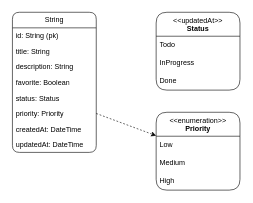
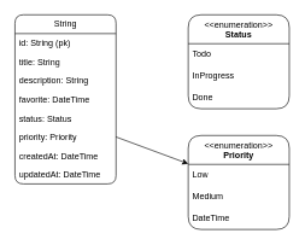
  <mxCell id="0" />
  <mxCell id="1" parent="0" />
  <mxCell id="2" value="String" style="swimlane;fontStyle=0;childLayout=stackLayout;horizontal=1;startSize=26;fillColor=none;horizontalStack=0;resizeParent=1;resizeParentMax=0;resizeLast=0;collapsible=1;marginBottom=0;whiteSpace=wrap;html=1;rounded=1;" vertex="1" parent="1"><mxGeometry x="20" y="20" width="140" height="234" as="geometry" /></mxCell>
  <mxCell id="3" value="id: String (pk)" style="text;strokeColor=none;fillColor=none;align=left;verticalAlign=top;spacingLeft=4;spacingRight=4;overflow=hidden;rotatable=0;points=[[0,0.5],[1,0.5]];portConstraint=eastwest;whiteSpace=wrap;html=1;rounded=1;" vertex="1" parent="2"><mxGeometry y="26" width="140" height="26" as="geometry" /></mxCell>
  <mxCell id="4" value="title: String" style="text;strokeColor=none;fillColor=none;align=left;verticalAlign=top;spacingLeft=4;spacingRight=4;overflow=hidden;rotatable=0;points=[[0,0.5],[1,0.5]];portConstraint=eastwest;whiteSpace=wrap;html=1;rounded=1;" vertex="1" parent="2"><mxGeometry y="52" width="140" height="26" as="geometry" /></mxCell>
  <mxCell id="5" value="description: String" style="text;strokeColor=none;fillColor=none;align=left;verticalAlign=top;spacingLeft=4;spacingRight=4;overflow=hidden;rotatable=0;points=[[0,0.5],[1,0.5]];portConstraint=eastwest;whiteSpace=wrap;html=1;rounded=1;" vertex="1" parent="2"><mxGeometry y="78" width="140" height="26" as="geometry" /></mxCell>
- <mxCell id="6" value="favorite: Boolean" style="text;strokeColor=none;fillColor=none;align=left;verticalAlign=top;spacingLeft=4;spacingRight=4;overflow=hidden;rotatable=0;points=[[0,0.5],[1,0.5]];portConstraint=eastwest;whiteSpace=wrap;html=1;rounded=1;" vertex="1" parent="2"><mxGeometry y="104" width="140" height="26" as="geometry" /></mxCell>
+ <mxCell id="6" value="favorite: DateTime" style="text;strokeColor=none;fillColor=none;align=left;verticalAlign=top;spacingLeft=4;spacingRight=4;overflow=hidden;rotatable=0;points=[[0,0.5],[1,0.5]];portConstraint=eastwest;whiteSpace=wrap;html=1;rounded=1;" vertex="1" parent="2"><mxGeometry y="104" width="140" height="26" as="geometry" /></mxCell>
  <mxCell id="7" value="status: Status" style="text;strokeColor=none;fillColor=none;align=left;verticalAlign=top;spacingLeft=4;spacingRight=4;overflow=hidden;rotatable=0;points=[[0,0.5],[1,0.5]];portConstraint=eastwest;whiteSpace=wrap;html=1;rounded=1;" vertex="1" parent="2"><mxGeometry y="130" width="140" height="26" as="geometry" /></mxCell>
  <mxCell id="8" value="priority: Priority" style="text;strokeColor=none;fillColor=none;align=left;verticalAlign=top;spacingLeft=4;spacingRight=4;overflow=hidden;rotatable=0;points=[[0,0.5],[1,0.5]];portConstraint=eastwest;whiteSpace=wrap;html=1;rounded=1;" vertex="1" parent="2"><mxGeometry y="156" width="140" height="26" as="geometry" /></mxCell>
  <mxCell id="9" value="createdAt: DateTime" style="text;strokeColor=none;fillColor=none;align=left;verticalAlign=top;spacingLeft=4;spacingRight=4;overflow=hidden;rotatable=0;points=[[0,0.5],[1,0.5]];portConstraint=eastwest;whiteSpace=wrap;html=1;rounded=1;" vertex="1" parent="2"><mxGeometry y="182" width="140" height="26" as="geometry" /></mxCell>
  <mxCell id="10" value="updatedAt: DateTime" style="text;strokeColor=none;fillColor=none;align=left;verticalAlign=top;spacingLeft=4;spacingRight=4;overflow=hidden;rotatable=0;points=[[0,0.5],[1,0.5]];portConstraint=eastwest;whiteSpace=wrap;html=1;rounded=1;" vertex="1" parent="2"><mxGeometry y="208" width="140" height="26" as="geometry" /></mxCell>
- <mxCell id="11" value="&amp;lt;&amp;lt;updatedAt&amp;gt;&amp;gt;&lt;br&gt;&lt;b&gt;Status&lt;/b&gt;" style="swimlane;fontStyle=0;align=center;verticalAlign=top;childLayout=stackLayout;horizontal=1;startSize=40;horizontalStack=0;resizeParent=1;resizeParentMax=0;resizeLast=0;collapsible=0;marginBottom=0;html=1;whiteSpace=wrap;rounded=1;" vertex="1" parent="1"><mxGeometry x="260" y="20" width="140" height="130" as="geometry" /></mxCell>
+ <mxCell id="11" value="&amp;lt;&amp;lt;enumeration&amp;gt;&amp;gt;&lt;br&gt;&lt;b&gt;Status&lt;/b&gt;" style="swimlane;fontStyle=0;align=center;verticalAlign=top;childLayout=stackLayout;horizontal=1;startSize=40;horizontalStack=0;resizeParent=1;resizeParentMax=0;resizeLast=0;collapsible=0;marginBottom=0;html=1;whiteSpace=wrap;rounded=1;" vertex="1" parent="1"><mxGeometry x="260" y="20" width="140" height="130" as="geometry" /></mxCell>
  <mxCell id="12" value="Todo" style="text;html=1;strokeColor=none;fillColor=none;align=left;verticalAlign=middle;spacingLeft=4;spacingRight=4;overflow=hidden;rotatable=0;points=[[0,0.5],[1,0.5]];portConstraint=eastwest;whiteSpace=wrap;rounded=1;" vertex="1" parent="11"><mxGeometry y="40" width="140" height="30" as="geometry" /></mxCell>
  <mxCell id="13" value="InProgress" style="text;html=1;strokeColor=none;fillColor=none;align=left;verticalAlign=middle;spacingLeft=4;spacingRight=4;overflow=hidden;rotatable=0;points=[[0,0.5],[1,0.5]];portConstraint=eastwest;whiteSpace=wrap;rounded=1;" vertex="1" parent="11"><mxGeometry y="70" width="140" height="30" as="geometry" /></mxCell>
  <mxCell id="14" value="Done" style="text;html=1;strokeColor=none;fillColor=none;align=left;verticalAlign=middle;spacingLeft=4;spacingRight=4;overflow=hidden;rotatable=0;points=[[0,0.5],[1,0.5]];portConstraint=eastwest;whiteSpace=wrap;rounded=1;" vertex="1" parent="11"><mxGeometry y="100" width="140" height="30" as="geometry" /></mxCell>
  <mxCell id="15" value="&amp;lt;&amp;lt;enumeration&amp;gt;&amp;gt;&lt;br&gt;&lt;b&gt;Priority&lt;/b&gt;" style="swimlane;fontStyle=0;align=center;verticalAlign=top;childLayout=stackLayout;horizontal=1;startSize=40;horizontalStack=0;resizeParent=1;resizeParentMax=0;resizeLast=0;collapsible=0;marginBottom=0;html=1;whiteSpace=wrap;rounded=1;" vertex="1" parent="1"><mxGeometry x="260" y="187" width="140" height="130" as="geometry" /></mxCell>
  <mxCell id="16" value="Low" style="text;html=1;strokeColor=none;fillColor=none;align=left;verticalAlign=middle;spacingLeft=4;spacingRight=4;overflow=hidden;rotatable=0;points=[[0,0.5],[1,0.5]];portConstraint=eastwest;whiteSpace=wrap;rounded=1;" vertex="1" parent="15"><mxGeometry y="40" width="140" height="30" as="geometry" /></mxCell>
  <mxCell id="17" value="Medium" style="text;html=1;strokeColor=none;fillColor=none;align=left;verticalAlign=middle;spacingLeft=4;spacingRight=4;overflow=hidden;rotatable=0;points=[[0,0.5],[1,0.5]];portConstraint=eastwest;whiteSpace=wrap;rounded=1;" vertex="1" parent="15"><mxGeometry y="70" width="140" height="30" as="geometry" /></mxCell>
- <mxCell id="18" value="High" style="text;html=1;strokeColor=none;fillColor=none;align=left;verticalAlign=middle;spacingLeft=4;spacingRight=4;overflow=hidden;rotatable=0;points=[[0,0.5],[1,0.5]];portConstraint=eastwest;whiteSpace=wrap;rounded=1;" vertex="1" parent="15"><mxGeometry y="100" width="140" height="30" as="geometry" /></mxCell>
- <mxCell id="19" value="" style="edgeStyle=none;rounded=1;html=1;exitX=1;exitY=0.5;exitDx=0;exitDy=0;dashed=1;" edge="1" parent="1" source="8" target="15"><mxGeometry relative="1" as="geometry" /></mxCell>
+ <mxCell id="18" value="DateTime" style="text;html=1;strokeColor=none;fillColor=none;align=left;verticalAlign=middle;spacingLeft=4;spacingRight=4;overflow=hidden;rotatable=0;points=[[0,0.5],[1,0.5]];portConstraint=eastwest;whiteSpace=wrap;rounded=1;" vertex="1" parent="15"><mxGeometry y="100" width="140" height="30" as="geometry" /></mxCell>
+ <mxCell id="19" value="" style="edgeStyle=none;rounded=1;html=1;exitX=1;exitY=0.5;exitDx=0;exitDy=0;" edge="1" parent="1" source="8" target="15"><mxGeometry relative="1" as="geometry" /></mxCell>
